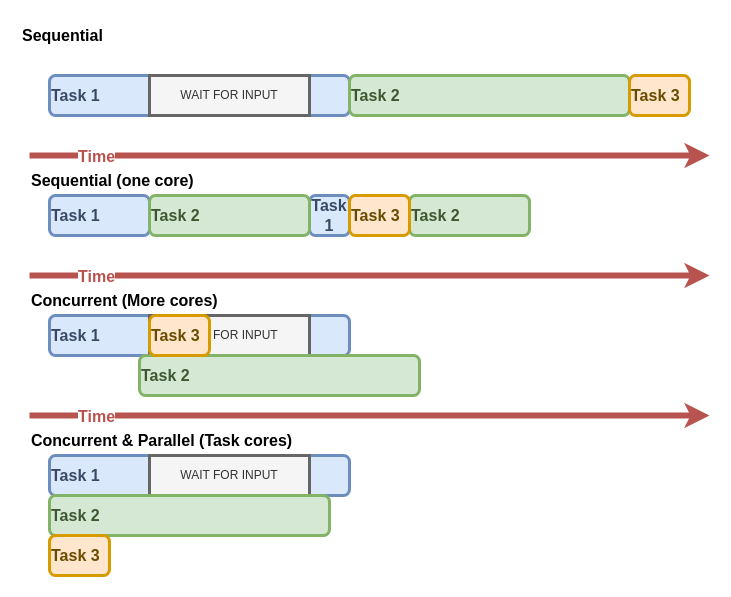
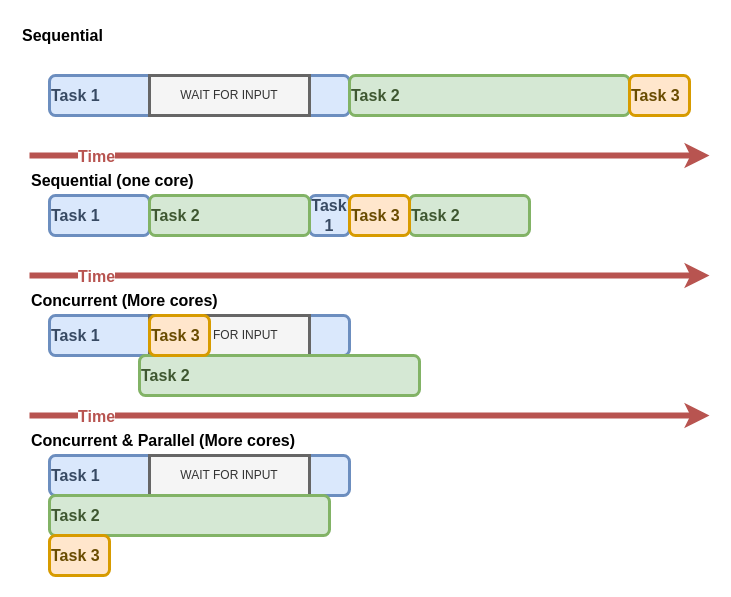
  <mxCell id="0" />
  <mxCell id="1" parent="0" />
  <mxCell id="2" value="&lt;div style=&quot;font-size: 16px;&quot;&gt;Task 1&lt;br style=&quot;font-size: 16px;&quot;&gt;&lt;/div&gt;" style="rounded=1;whiteSpace=wrap;html=1;align=left;fillColor=#dae8fc;strokeColor=#6C8EBF;strokeWidth=3;fontSize=16;fontStyle=1;fontColor=#384A63;" vertex="1" parent="1"><mxGeometry x="49" y="75" width="300" height="40" as="geometry" /></mxCell>
  <mxCell id="3" value="WAIT FOR INPUT" style="rounded=0;whiteSpace=wrap;html=1;fillColor=#f5f5f5;fontColor=#333333;strokeColor=#666666;strokeWidth=3;" vertex="1" parent="1"><mxGeometry x="149" y="75" width="160" height="40" as="geometry" /></mxCell>
  <mxCell id="4" value="&lt;div style=&quot;font-size: 16px;&quot;&gt;Task 1&lt;br style=&quot;font-size: 16px;&quot;&gt;&lt;/div&gt;" style="rounded=1;whiteSpace=wrap;html=1;align=left;fillColor=#dae8fc;strokeColor=#6C8EBF;strokeWidth=3;fontSize=16;fontStyle=1;fontColor=#384A63;" vertex="1" parent="1"><mxGeometry x="49" y="195" width="100" height="40" as="geometry" /></mxCell>
  <mxCell id="5" value="&lt;div style=&quot;font-size: 16px;&quot;&gt;Task 1&lt;br style=&quot;font-size: 16px;&quot;&gt;&lt;/div&gt;" style="rounded=1;whiteSpace=wrap;html=1;align=center;fillColor=#dae8fc;strokeColor=#6C8EBF;strokeWidth=3;fontSize=16;fontStyle=1;fontColor=#384A63;" vertex="1" parent="1"><mxGeometry x="309" y="195" width="40" height="40" as="geometry" /></mxCell>
  <mxCell id="6" value="Task 2" style="rounded=1;whiteSpace=wrap;html=1;align=left;fillColor=#d5e8d4;strokeColor=#82B366;strokeWidth=3;fontColor=#3F5731;fontStyle=1;fontSize=16;" vertex="1" parent="1"><mxGeometry x="349" y="75" width="280" height="40" as="geometry" /></mxCell>
  <mxCell id="7" value="Task 2" style="rounded=1;whiteSpace=wrap;html=1;align=left;fillColor=#d5e8d4;strokeColor=#82B366;strokeWidth=3;fontColor=#3F5731;fontStyle=1;fontSize=16;" vertex="1" parent="1"><mxGeometry x="149" y="195" width="160" height="40" as="geometry" /></mxCell>
  <mxCell id="8" value="Task 2" style="rounded=1;whiteSpace=wrap;html=1;align=left;fillColor=#d5e8d4;strokeColor=#82B366;strokeWidth=3;fontColor=#3F5731;fontStyle=1;fontSize=16;" vertex="1" parent="1"><mxGeometry x="409" y="195" width="120" height="40" as="geometry" /></mxCell>
  <mxCell id="9" value="&lt;div style=&quot;font-size: 16px;&quot;&gt;Task 1&lt;br style=&quot;font-size: 16px;&quot;&gt;&lt;/div&gt;" style="rounded=1;whiteSpace=wrap;html=1;align=left;fillColor=#dae8fc;strokeColor=#6C8EBF;strokeWidth=3;fontSize=16;fontStyle=1;fontColor=#384A63;" vertex="1" parent="1"><mxGeometry x="49" y="315" width="300" height="40" as="geometry" /></mxCell>
  <mxCell id="10" value="WAIT FOR INPUT" style="rounded=0;whiteSpace=wrap;html=1;fillColor=#f5f5f5;fontColor=#333333;strokeColor=#666666;strokeWidth=3;" vertex="1" parent="1"><mxGeometry x="149" y="315" width="160" height="40" as="geometry" /></mxCell>
  <mxCell id="11" value="Task 2" style="rounded=1;whiteSpace=wrap;html=1;align=left;fillColor=#d5e8d4;strokeColor=#82B366;strokeWidth=3;fontColor=#3F5731;fontStyle=1;fontSize=16;" vertex="1" parent="1"><mxGeometry x="139" y="355" width="280" height="40" as="geometry" /></mxCell>
  <mxCell id="12" value="" style="endArrow=classic;html=1;rounded=0;fillColor=#f8cecc;strokeColor=#b85450;strokeWidth=6;fontStyle=1;fontSize=15;fontColor=#FF0000;" edge="1" parent="1"><mxGeometry width="50" height="50" relative="1" as="geometry"><mxPoint x="29" y="155" as="sourcePoint" /><mxPoint x="709" y="155" as="targetPoint" /></mxGeometry></mxCell>
  <mxCell id="13" value="Time" style="edgeLabel;html=1;align=center;verticalAlign=middle;resizable=0;points=[];fontStyle=1;fontSize=16;fontColor=#B85450;" vertex="1" connectable="0" parent="12"><mxGeometry x="-0.806" relative="1" as="geometry"><mxPoint as="offset" /></mxGeometry></mxCell>
  <mxCell id="14" value="" style="endArrow=classic;html=1;rounded=0;fillColor=#f8cecc;strokeColor=#B85450;strokeWidth=6;fontStyle=1;fontSize=15;fontColor=#FF0000;" edge="1" parent="1"><mxGeometry width="50" height="50" relative="1" as="geometry"><mxPoint x="29" y="275" as="sourcePoint" /><mxPoint x="709" y="275" as="targetPoint" /></mxGeometry></mxCell>
  <mxCell id="15" value="Time" style="edgeLabel;html=1;align=center;verticalAlign=middle;resizable=0;points=[];fontStyle=1;fontSize=16;fontColor=#B85450;" vertex="1" connectable="0" parent="14"><mxGeometry x="-0.806" relative="1" as="geometry"><mxPoint as="offset" /></mxGeometry></mxCell>
  <mxCell id="16" value="Sequential" style="text;html=1;strokeColor=none;fillColor=none;align=left;verticalAlign=middle;whiteSpace=wrap;rounded=0;fontSize=16;fontColor=#000000;fontStyle=1" vertex="1" parent="1"><mxGeometry x="20" y="20" width="130" height="30" as="geometry" /></mxCell>
  <mxCell id="17" value="Sequential (one core)" style="text;html=1;strokeColor=none;fillColor=none;align=left;verticalAlign=middle;whiteSpace=wrap;rounded=0;fontSize=16;fontColor=#000000;fontStyle=1" vertex="1" parent="1"><mxGeometry x="29" y="165" width="180" height="30" as="geometry" /></mxCell>
  <mxCell id="18" value="Concurrent (More cores)" style="text;html=1;strokeColor=none;fillColor=none;align=left;verticalAlign=middle;whiteSpace=wrap;rounded=0;fontSize=16;fontColor=#000000;fontStyle=1" vertex="1" parent="1"><mxGeometry x="29" y="285" width="280" height="30" as="geometry" /></mxCell>
  <mxCell id="19" value="&lt;div style=&quot;font-size: 16px;&quot;&gt;Task 1&lt;br style=&quot;font-size: 16px;&quot;&gt;&lt;/div&gt;" style="rounded=1;whiteSpace=wrap;html=1;align=left;fillColor=#dae8fc;strokeColor=#6C8EBF;strokeWidth=3;fontSize=16;fontStyle=1;fontColor=#384A63;" vertex="1" parent="1"><mxGeometry x="49" y="455" width="300" height="40" as="geometry" /></mxCell>
  <mxCell id="20" value="WAIT FOR INPUT" style="rounded=0;whiteSpace=wrap;html=1;fillColor=#f5f5f5;fontColor=#333333;strokeColor=#666666;strokeWidth=3;" vertex="1" parent="1"><mxGeometry x="149" y="455" width="160" height="40" as="geometry" /></mxCell>
  <mxCell id="21" value="Task 2" style="rounded=1;whiteSpace=wrap;html=1;align=left;fillColor=#d5e8d4;strokeColor=#82B366;strokeWidth=3;fontColor=#3F5731;fontStyle=1;fontSize=16;" vertex="1" parent="1"><mxGeometry x="49" y="495" width="280" height="40" as="geometry" /></mxCell>
  <mxCell id="22" value="" style="endArrow=classic;html=1;rounded=0;fillColor=#f8cecc;strokeColor=#B85450;strokeWidth=6;fontStyle=1;fontSize=15;fontColor=#FF0000;" edge="1" parent="1"><mxGeometry width="50" height="50" relative="1" as="geometry"><mxPoint x="29" y="415" as="sourcePoint" /><mxPoint x="709" y="415" as="targetPoint" /></mxGeometry></mxCell>
  <mxCell id="23" value="Time" style="edgeLabel;html=1;align=center;verticalAlign=middle;resizable=0;points=[];fontStyle=1;fontSize=16;fontColor=#B85450;" vertex="1" connectable="0" parent="22"><mxGeometry x="-0.806" relative="1" as="geometry"><mxPoint as="offset" /></mxGeometry></mxCell>
- <mxCell id="24" value="Concurrent &amp;amp; Parallel (Task cores)" style="text;html=1;strokeColor=none;fillColor=none;align=left;verticalAlign=middle;whiteSpace=wrap;rounded=0;fontSize=16;fontColor=#000000;fontStyle=1" vertex="1" parent="1"><mxGeometry x="29" y="425" width="280" height="30" as="geometry" /></mxCell>
+ <mxCell id="24" value="Concurrent &amp;amp; Parallel (More cores)" style="text;html=1;strokeColor=none;fillColor=none;align=left;verticalAlign=middle;whiteSpace=wrap;rounded=0;fontSize=16;fontColor=#000000;fontStyle=1" vertex="1" parent="1"><mxGeometry x="29" y="425" width="280" height="30" as="geometry" /></mxCell>
  <mxCell id="25" value="Task 3" style="rounded=1;whiteSpace=wrap;html=1;align=left;fillColor=#ffe6cc;strokeColor=#D79B00;strokeWidth=3;fontStyle=1;fontSize=16;fontColor=#694B00;" vertex="1" parent="1"><mxGeometry x="349" y="195" width="60" height="40" as="geometry" /></mxCell>
  <mxCell id="26" value="Task 3" style="rounded=1;whiteSpace=wrap;html=1;align=left;fillColor=#ffe6cc;strokeColor=#D79B00;strokeWidth=3;fontStyle=1;fontSize=16;fontColor=#694B00;" vertex="1" parent="1"><mxGeometry x="629" y="75" width="60" height="40" as="geometry" /></mxCell>
  <mxCell id="27" value="Task 3" style="rounded=1;whiteSpace=wrap;html=1;align=left;fillColor=#ffe6cc;strokeColor=#D79B00;strokeWidth=3;fontStyle=1;fontSize=16;fontColor=#694B00;" vertex="1" parent="1"><mxGeometry x="149" y="315" width="60" height="40" as="geometry" /></mxCell>
  <mxCell id="28" value="Task 3" style="rounded=1;whiteSpace=wrap;html=1;align=left;fillColor=#ffe6cc;strokeColor=#D79B00;strokeWidth=3;fontStyle=1;fontSize=16;fontColor=#694B00;" vertex="1" parent="1"><mxGeometry x="49" y="535" width="60" height="40" as="geometry" /></mxCell>
